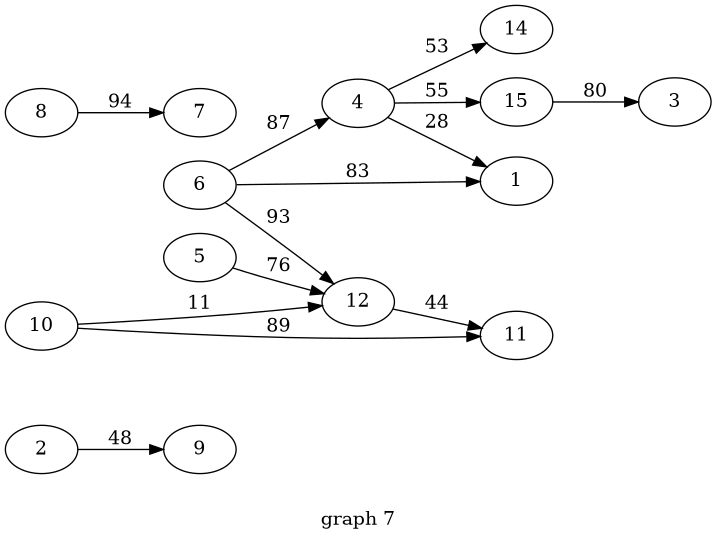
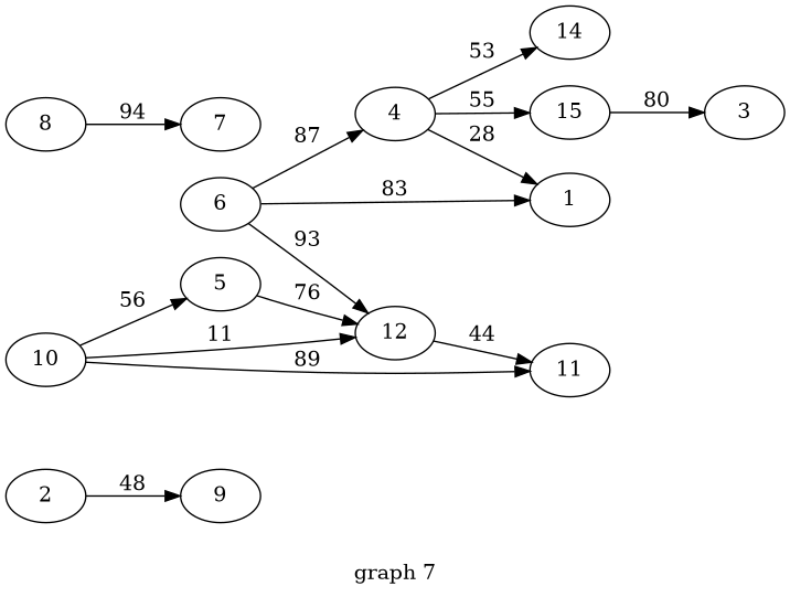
  digraph {
    label="graph 7"
    rankdir=LR
    2
    9
    4
    1
    14
    15
    3
    5
    12
    11
    6
    8
    7
    10
    2 -> 9 [label=" 48 "]
    4 -> 1 [label=" 28 "]
    4 -> 14 [label=" 53 "]
    4 -> 15 [label=" 55 "]
    15 -> 3 [label=" 80 "]
    5 -> 12 [label=" 76 "]
    12 -> 11 [label=" 44 "]
    6 -> 4 [label=" 87 "]
    6 -> 1 [label=" 83 "]
    6 -> 12 [label=" 93 "]
    8 -> 7 [label=" 94 "]
+   10 -> 5 [label=" 56 "]
    10 -> 12 [label=" 11 "]
    10 -> 11 [label=" 89 "]
  }
